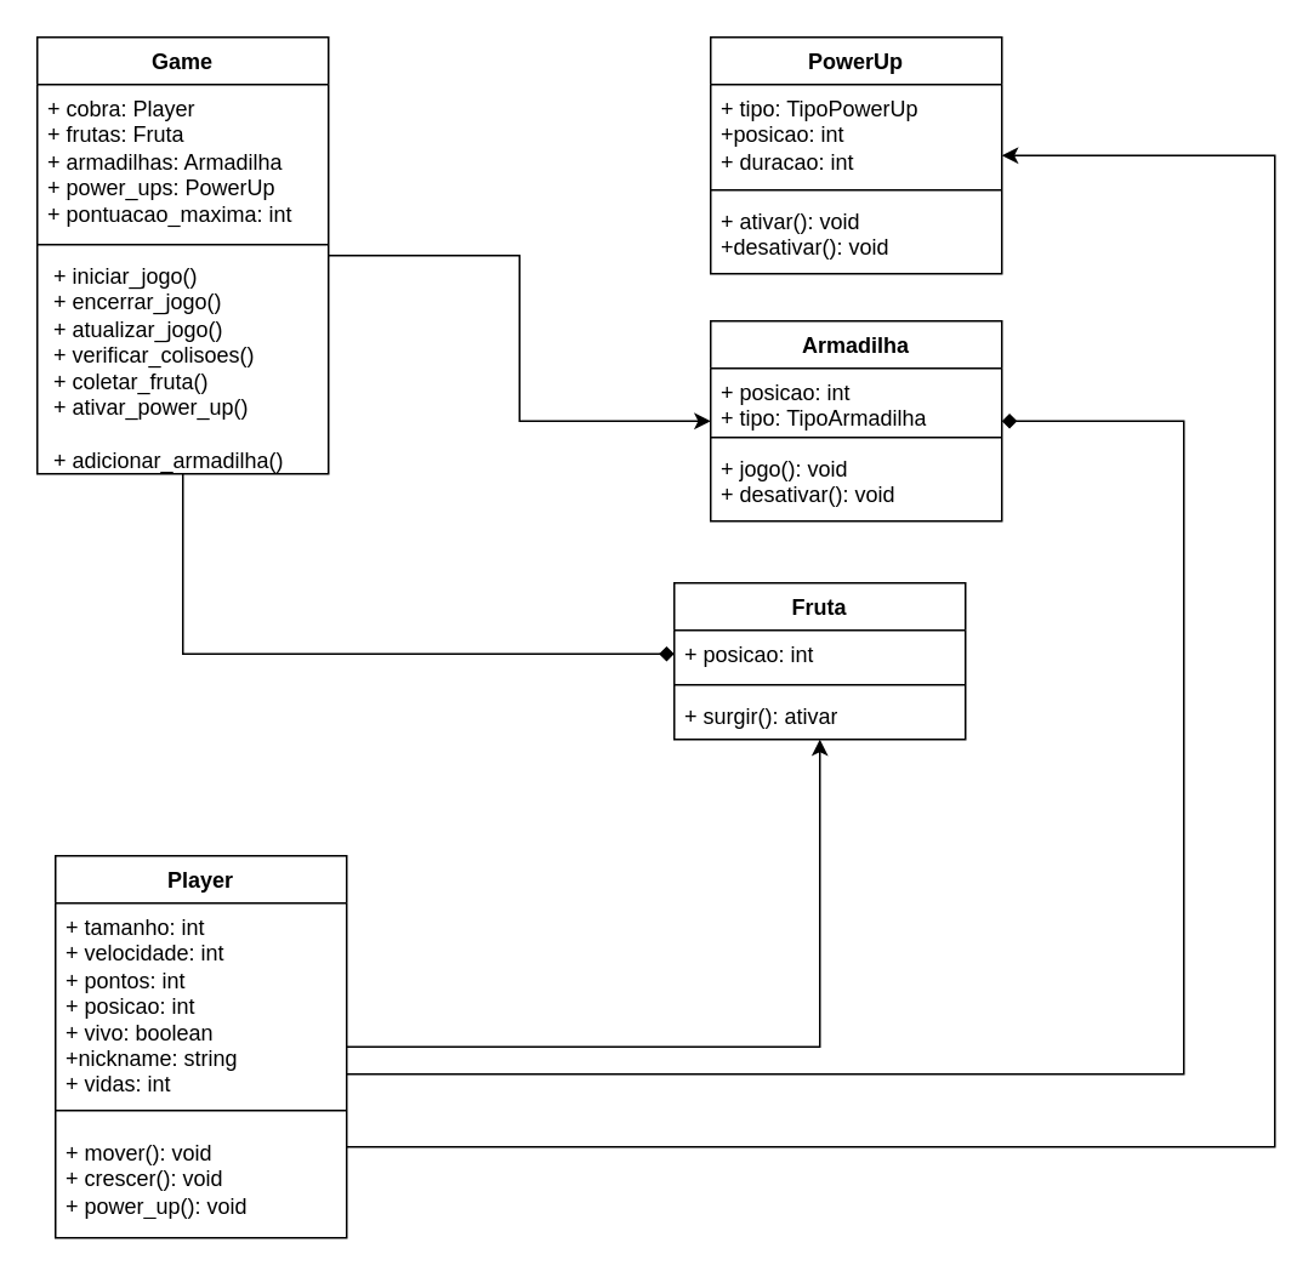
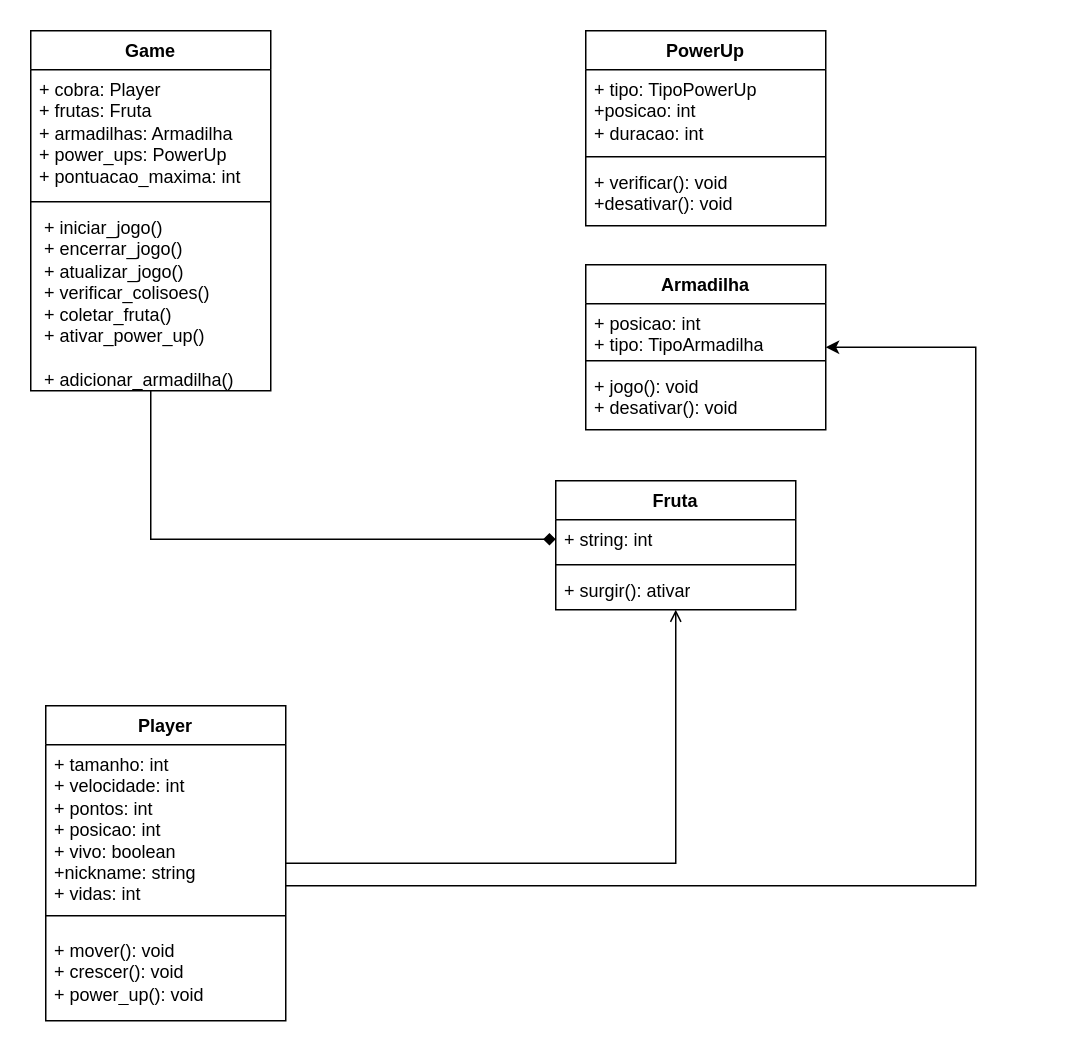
  <mxCell id="0" />
  <mxCell id="1" parent="0" />
- <mxCell id="2" style="edgeStyle=orthogonalEdgeStyle;rounded=0;orthogonalLoop=1;jettySize=auto;html=1;" parent="1" source="5" target="9" edge="1"><mxGeometry relative="1" as="geometry" /></mxCell>
- <mxCell id="3" style="edgeStyle=orthogonalEdgeStyle;rounded=0;orthogonalLoop=1;jettySize=auto;html=1;endArrow=diamond;" parent="1" source="5" target="13" edge="1"><mxGeometry relative="1" as="geometry"><Array as="points"><mxPoint x="650" y="590" /><mxPoint x="650" y="231" /></Array></mxGeometry></mxCell>
- <mxCell id="4" style="edgeStyle=orthogonalEdgeStyle;rounded=0;orthogonalLoop=1;jettySize=auto;html=1;" parent="1" source="5" target="17" edge="1"><mxGeometry relative="1" as="geometry"><Array as="points"><mxPoint x="700" y="630" /><mxPoint x="700" y="85" /></Array></mxGeometry></mxCell>
+ <mxCell id="2" style="edgeStyle=orthogonalEdgeStyle;rounded=0;orthogonalLoop=1;jettySize=auto;html=1;endArrow=open;" parent="1" source="5" target="9" edge="1"><mxGeometry relative="1" as="geometry" /></mxCell>
+ <mxCell id="3" style="edgeStyle=orthogonalEdgeStyle;rounded=0;orthogonalLoop=1;jettySize=auto;html=1;" parent="1" source="5" target="13" edge="1"><mxGeometry relative="1" as="geometry"><Array as="points"><mxPoint x="650" y="590" /><mxPoint x="650" y="231" /></Array></mxGeometry></mxCell>
  <mxCell id="5" value="Player" style="swimlane;fontStyle=1;align=center;verticalAlign=top;childLayout=stackLayout;horizontal=1;startSize=26;horizontalStack=0;resizeParent=1;resizeParentMax=0;resizeLast=0;collapsible=1;marginBottom=0;whiteSpace=wrap;html=1;" parent="1" vertex="1"><mxGeometry x="30" y="470" width="160" height="210" as="geometry" /></mxCell>
  <mxCell id="6" value="+ tamanho: int&lt;br&gt;+ velocidade: int&lt;br&gt;+ pontos: int&lt;br&gt;+ posicao: int&lt;br&gt;+ vivo: boolean&lt;br&gt;+nickname: string&lt;br&gt;+ vidas: int&lt;br&gt;&amp;nbsp;" style="text;strokeColor=none;fillColor=none;align=left;verticalAlign=top;spacingLeft=4;spacingRight=4;overflow=hidden;rotatable=0;points=[[0,0.5],[1,0.5]];portConstraint=eastwest;whiteSpace=wrap;html=1;" parent="5" vertex="1"><mxGeometry y="26" width="160" height="104" as="geometry" /></mxCell>
  <mxCell id="7" value="" style="line;strokeWidth=1;fillColor=none;align=left;verticalAlign=middle;spacingTop=-1;spacingLeft=3;spacingRight=3;rotatable=0;labelPosition=right;points=[];portConstraint=eastwest;strokeColor=inherit;" parent="5" vertex="1"><mxGeometry y="130" width="160" height="20" as="geometry" /></mxCell>
  <mxCell id="8" value="+ mover(): void&lt;br&gt;+ crescer(): void&lt;br&gt;+ power_up(): void" style="text;strokeColor=none;fillColor=none;align=left;verticalAlign=top;spacingLeft=4;spacingRight=4;overflow=hidden;rotatable=0;points=[[0,0.5],[1,0.5]];portConstraint=eastwest;whiteSpace=wrap;html=1;" parent="5" vertex="1"><mxGeometry y="150" width="160" height="60" as="geometry" /></mxCell>
  <mxCell id="9" value="Fruta" style="swimlane;fontStyle=1;align=center;verticalAlign=top;childLayout=stackLayout;horizontal=1;startSize=26;horizontalStack=0;resizeParent=1;resizeParentMax=0;resizeLast=0;collapsible=1;marginBottom=0;whiteSpace=wrap;html=1;" parent="1" vertex="1"><mxGeometry x="370" y="320" width="160" height="86" as="geometry" /></mxCell>
- <mxCell id="10" value="+ posicao: int" style="text;strokeColor=none;fillColor=none;align=left;verticalAlign=top;spacingLeft=4;spacingRight=4;overflow=hidden;rotatable=0;points=[[0,0.5],[1,0.5]];portConstraint=eastwest;whiteSpace=wrap;html=1;" parent="9" vertex="1"><mxGeometry y="26" width="160" height="26" as="geometry" /></mxCell>
+ <mxCell id="10" value="+ string: int" style="text;strokeColor=none;fillColor=none;align=left;verticalAlign=top;spacingLeft=4;spacingRight=4;overflow=hidden;rotatable=0;points=[[0,0.5],[1,0.5]];portConstraint=eastwest;whiteSpace=wrap;html=1;" parent="9" vertex="1"><mxGeometry y="26" width="160" height="26" as="geometry" /></mxCell>
  <mxCell id="11" value="" style="line;strokeWidth=1;fillColor=none;align=left;verticalAlign=middle;spacingTop=-1;spacingLeft=3;spacingRight=3;rotatable=0;labelPosition=right;points=[];portConstraint=eastwest;strokeColor=inherit;" parent="9" vertex="1"><mxGeometry y="52" width="160" height="8" as="geometry" /></mxCell>
  <mxCell id="12" value="+ surgir(): ativar" style="text;strokeColor=none;fillColor=none;align=left;verticalAlign=top;spacingLeft=4;spacingRight=4;overflow=hidden;rotatable=0;points=[[0,0.5],[1,0.5]];portConstraint=eastwest;whiteSpace=wrap;html=1;" parent="9" vertex="1"><mxGeometry y="60" width="160" height="26" as="geometry" /></mxCell>
  <mxCell id="13" value="Armadilha" style="swimlane;fontStyle=1;align=center;verticalAlign=top;childLayout=stackLayout;horizontal=1;startSize=26;horizontalStack=0;resizeParent=1;resizeParentMax=0;resizeLast=0;collapsible=1;marginBottom=0;whiteSpace=wrap;html=1;" parent="1" vertex="1"><mxGeometry x="390" y="176" width="160" height="110" as="geometry" /></mxCell>
  <mxCell id="14" value="+ posicao: int&lt;br&gt;+ tipo: TipoArmadilha" style="text;strokeColor=none;fillColor=none;align=left;verticalAlign=top;spacingLeft=4;spacingRight=4;overflow=hidden;rotatable=0;points=[[0,0.5],[1,0.5]];portConstraint=eastwest;whiteSpace=wrap;html=1;" parent="13" vertex="1"><mxGeometry y="26" width="160" height="34" as="geometry" /></mxCell>
  <mxCell id="15" value="" style="line;strokeWidth=1;fillColor=none;align=left;verticalAlign=middle;spacingTop=-1;spacingLeft=3;spacingRight=3;rotatable=0;labelPosition=right;points=[];portConstraint=eastwest;strokeColor=inherit;" parent="13" vertex="1"><mxGeometry y="60" width="160" height="8" as="geometry" /></mxCell>
  <mxCell id="16" value="+ jogo(): void&lt;br&gt;+ desativar(): void" style="text;strokeColor=none;fillColor=none;align=left;verticalAlign=top;spacingLeft=4;spacingRight=4;overflow=hidden;rotatable=0;points=[[0,0.5],[1,0.5]];portConstraint=eastwest;whiteSpace=wrap;html=1;" parent="13" vertex="1"><mxGeometry y="68" width="160" height="42" as="geometry" /></mxCell>
  <mxCell id="17" value="PowerUp" style="swimlane;fontStyle=1;align=center;verticalAlign=top;childLayout=stackLayout;horizontal=1;startSize=26;horizontalStack=0;resizeParent=1;resizeParentMax=0;resizeLast=0;collapsible=1;marginBottom=0;whiteSpace=wrap;html=1;" parent="1" vertex="1"><mxGeometry x="390" y="20" width="160" height="130" as="geometry" /></mxCell>
  <mxCell id="18" value="+ tipo: TipoPowerUp&lt;br&gt;+posicao: int&lt;br&gt;+ duracao: int" style="text;strokeColor=none;fillColor=none;align=left;verticalAlign=top;spacingLeft=4;spacingRight=4;overflow=hidden;rotatable=0;points=[[0,0.5],[1,0.5]];portConstraint=eastwest;whiteSpace=wrap;html=1;" parent="17" vertex="1"><mxGeometry y="26" width="160" height="54" as="geometry" /></mxCell>
  <mxCell id="19" value="" style="line;strokeWidth=1;fillColor=none;align=left;verticalAlign=middle;spacingTop=-1;spacingLeft=3;spacingRight=3;rotatable=0;labelPosition=right;points=[];portConstraint=eastwest;strokeColor=inherit;" parent="17" vertex="1"><mxGeometry y="80" width="160" height="8" as="geometry" /></mxCell>
- <mxCell id="20" value="+ ativar(): void&lt;br&gt;+desativar(): void" style="text;strokeColor=none;fillColor=none;align=left;verticalAlign=top;spacingLeft=4;spacingRight=4;overflow=hidden;rotatable=0;points=[[0,0.5],[1,0.5]];portConstraint=eastwest;whiteSpace=wrap;html=1;" parent="17" vertex="1"><mxGeometry y="88" width="160" height="42" as="geometry" /></mxCell>
- <mxCell id="21" style="edgeStyle=orthogonalEdgeStyle;rounded=0;orthogonalLoop=1;jettySize=auto;html=1;" parent="1" source="23" target="13" edge="1"><mxGeometry relative="1" as="geometry" /></mxCell>
+ <mxCell id="20" value="+ verificar(): void&lt;br&gt;+desativar(): void" style="text;strokeColor=none;fillColor=none;align=left;verticalAlign=top;spacingLeft=4;spacingRight=4;overflow=hidden;rotatable=0;points=[[0,0.5],[1,0.5]];portConstraint=eastwest;whiteSpace=wrap;html=1;" parent="17" vertex="1"><mxGeometry y="88" width="160" height="42" as="geometry" /></mxCell>
  <mxCell id="22" style="edgeStyle=orthogonalEdgeStyle;rounded=0;orthogonalLoop=1;jettySize=auto;html=1;entryX=0;entryY=0.5;entryDx=0;entryDy=0;endArrow=diamond;" parent="1" source="23" target="10" edge="1"><mxGeometry relative="1" as="geometry" /></mxCell>
  <mxCell id="23" value="Game" style="swimlane;fontStyle=1;align=center;verticalAlign=top;childLayout=stackLayout;horizontal=1;startSize=26;horizontalStack=0;resizeParent=1;resizeParentMax=0;resizeLast=0;collapsible=1;marginBottom=0;whiteSpace=wrap;html=1;" parent="1" vertex="1"><mxGeometry x="20" y="20" width="160" height="240" as="geometry" /></mxCell>
  <mxCell id="24" value="&lt;div&gt;+ cobra: Player&amp;nbsp; &amp;nbsp; &amp;nbsp; &amp;nbsp; &amp;nbsp; &amp;nbsp; &amp;nbsp; &amp;nbsp; &amp;nbsp; &amp;nbsp;&lt;/div&gt;&lt;div&gt;+ frutas: Fruta&amp;nbsp; &amp;nbsp; &amp;nbsp; &amp;nbsp; &amp;nbsp;&amp;nbsp;&lt;/div&gt;&lt;div&gt;+ armadilhas: Armadilha&lt;/div&gt;&lt;div&gt;+ power_ups: PowerUp&amp;nbsp;&lt;span style=&quot;background-color: initial;&quot;&gt;&amp;nbsp; &amp;nbsp; &amp;nbsp; &lt;/span&gt;&lt;span style=&quot;background-color: initial;&quot;&gt;+ pontuacao_maxima: int&lt;/span&gt;&lt;/div&gt;" style="text;strokeColor=none;fillColor=none;align=left;verticalAlign=top;spacingLeft=4;spacingRight=4;overflow=hidden;rotatable=0;points=[[0,0.5],[1,0.5]];portConstraint=eastwest;whiteSpace=wrap;html=1;" parent="23" vertex="1"><mxGeometry y="26" width="160" height="84" as="geometry" /></mxCell>
  <mxCell id="25" value="" style="line;strokeWidth=1;fillColor=none;align=left;verticalAlign=middle;spacingTop=-1;spacingLeft=3;spacingRight=3;rotatable=0;labelPosition=right;points=[];portConstraint=eastwest;strokeColor=inherit;" parent="23" vertex="1"><mxGeometry y="110" width="160" height="8" as="geometry" /></mxCell>
  <mxCell id="26" value="&lt;div&gt;&amp;nbsp;+ iniciar_jogo()&amp;nbsp; &amp;nbsp; &amp;nbsp; &amp;nbsp; &amp;nbsp; &amp;nbsp; &amp;nbsp; &amp;nbsp; &amp;nbsp;&lt;/div&gt;&lt;div&gt;&amp;nbsp;+ encerrar_jogo()&amp;nbsp; &amp;nbsp; &amp;nbsp; &amp;nbsp; &amp;nbsp; &amp;nbsp; &amp;nbsp; &amp;nbsp;&amp;nbsp;&lt;/div&gt;&lt;div&gt;&amp;nbsp;+ atualizar_jogo()&amp;nbsp; &amp;nbsp; &amp;nbsp; &amp;nbsp; &amp;nbsp; &amp;nbsp; &amp;nbsp; &amp;nbsp;&lt;/div&gt;&lt;div&gt;&amp;nbsp;+ verificar_colisoes()&amp;nbsp; &amp;nbsp; &amp;nbsp; &amp;nbsp; &amp;nbsp;&amp;nbsp;&lt;/div&gt;&lt;div&gt;&amp;nbsp;+ coletar_fruta()&amp;nbsp; &amp;nbsp; &amp;nbsp; &amp;nbsp; &amp;nbsp; &amp;nbsp; &amp;nbsp; &amp;nbsp;&amp;nbsp;&lt;/div&gt;&lt;div&gt;&amp;nbsp;+ ativar_power_up()&amp;nbsp; &amp;nbsp; &amp;nbsp; &amp;nbsp; &amp;nbsp; &amp;nbsp;&amp;nbsp;&lt;/div&gt;&lt;div&gt;&amp;nbsp;+ adicionar_armadilha()&lt;/div&gt;" style="text;strokeColor=none;fillColor=none;align=left;verticalAlign=top;spacingLeft=4;spacingRight=4;overflow=hidden;rotatable=0;points=[[0,0.5],[1,0.5]];portConstraint=eastwest;whiteSpace=wrap;html=1;" parent="23" vertex="1"><mxGeometry y="118" width="160" height="122" as="geometry" /></mxCell>
